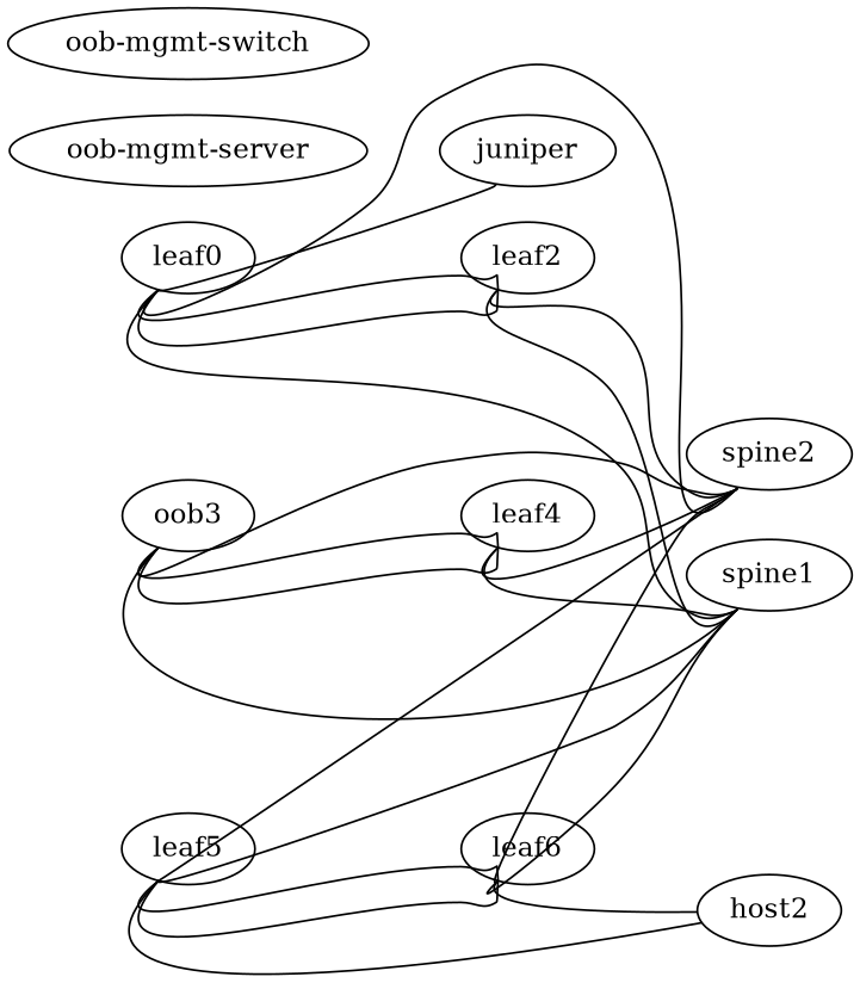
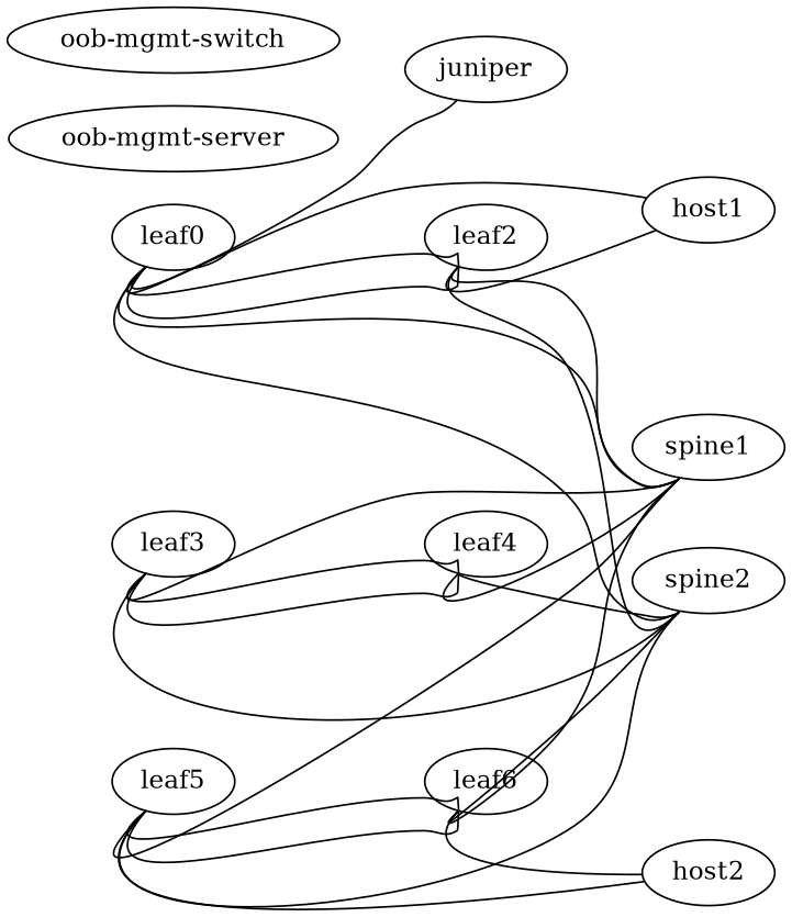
  graph {
    rankdir=LR
    node [function=leaf memory=768 os="CumulusCommunity/cumulus-vx" ports=32]
    edge [headport=swp31 tailport=swp21]
    n1 [label=leaf0]
    leaf2
    spine1 [function=spine]
    spine2 [function=spine]
    juniper [function=tor]
-   leaf3 [label=oob3]
+   host1 [function=host memory=512 os="yk0/ubuntu-xenial" ports=""]
+   leaf3
    leaf4
    leaf5
    leaf6
    host2 [function=host memory=512 os="yk0/ubuntu-xenial" ports=""]
    "oob-mgmt-server" [function="oob-server" memory="" os="" ports=""]
    "oob-mgmt-switch" [function="oob-switch" memory="" os="" ports=""]
    n1 -- leaf2 [tailport=swp31]
    n1 -- leaf2 [headport=swp32 tailport=swp32]
    n1 -- spine1 [headport=swp1]
    n1 -- spine2 [headport=swp1 tailport=swp22]
    n1 -- juniper [tailport=swp11]
+   n1 -- host1 [headport=eth1 tailport=swp1]
    leaf2 -- spine1 [headport=swp2]
    leaf2 -- spine2 [headport=swp2 tailport=swp22]
+   leaf2 -- host1 [headport=eth2 tailport=swp1]
    leaf3 -- spine1 [headport=swp3]
    leaf3 -- spine2 [headport=swp3 tailport=swp22]
    leaf3 -- leaf4 [tailport=swp31]
    leaf3 -- leaf4 [headport=swp32 tailport=swp32]
    leaf4 -- spine1 [headport=swp4]
    leaf4 -- spine2 [headport=swp4 tailport=swp22]
    leaf5 -- spine1 [headport=swp5]
    leaf5 -- spine2 [headport=swp5 tailport=swp22]
    leaf5 -- leaf6 [tailport=swp31]
    leaf5 -- leaf6 [headport=swp32 tailport=swp32]
    leaf5 -- host2 [headport=eth1 tailport=swp1]
    leaf6 -- spine1 [headport=swp6]
    leaf6 -- spine2 [headport=swp6 tailport=swp22]
    leaf6 -- host2 [headport=eth2 tailport=swp1]
  }
